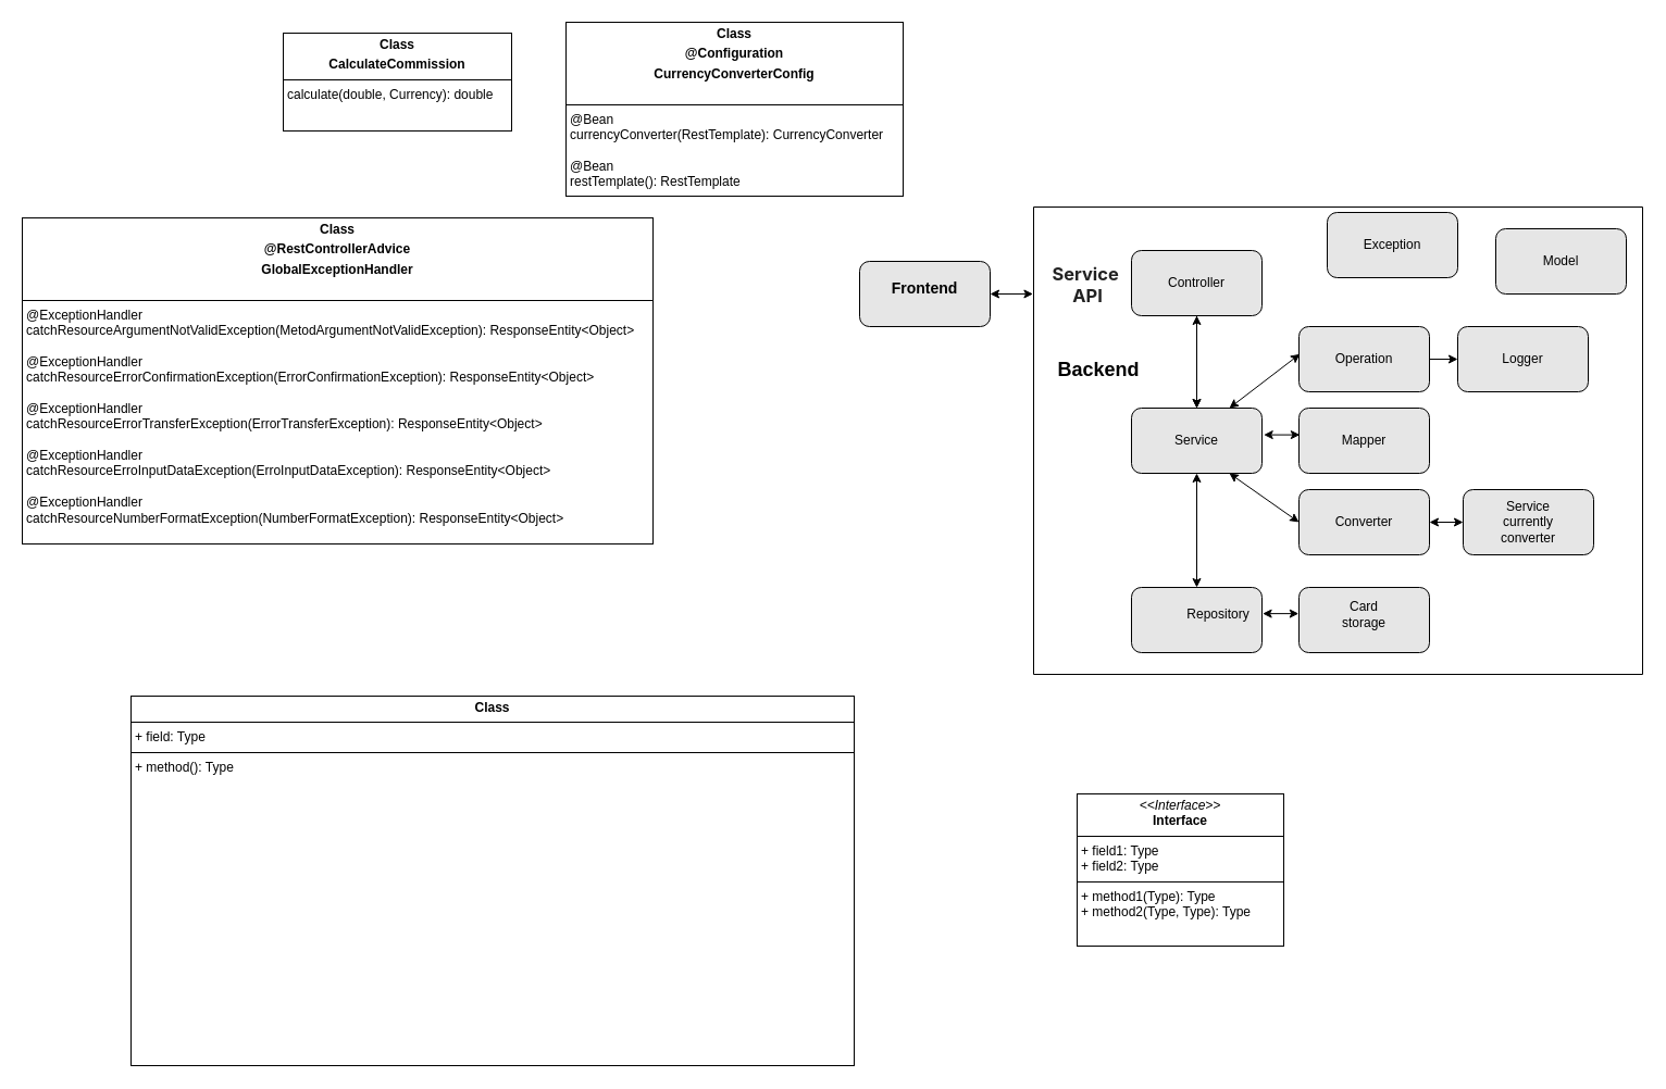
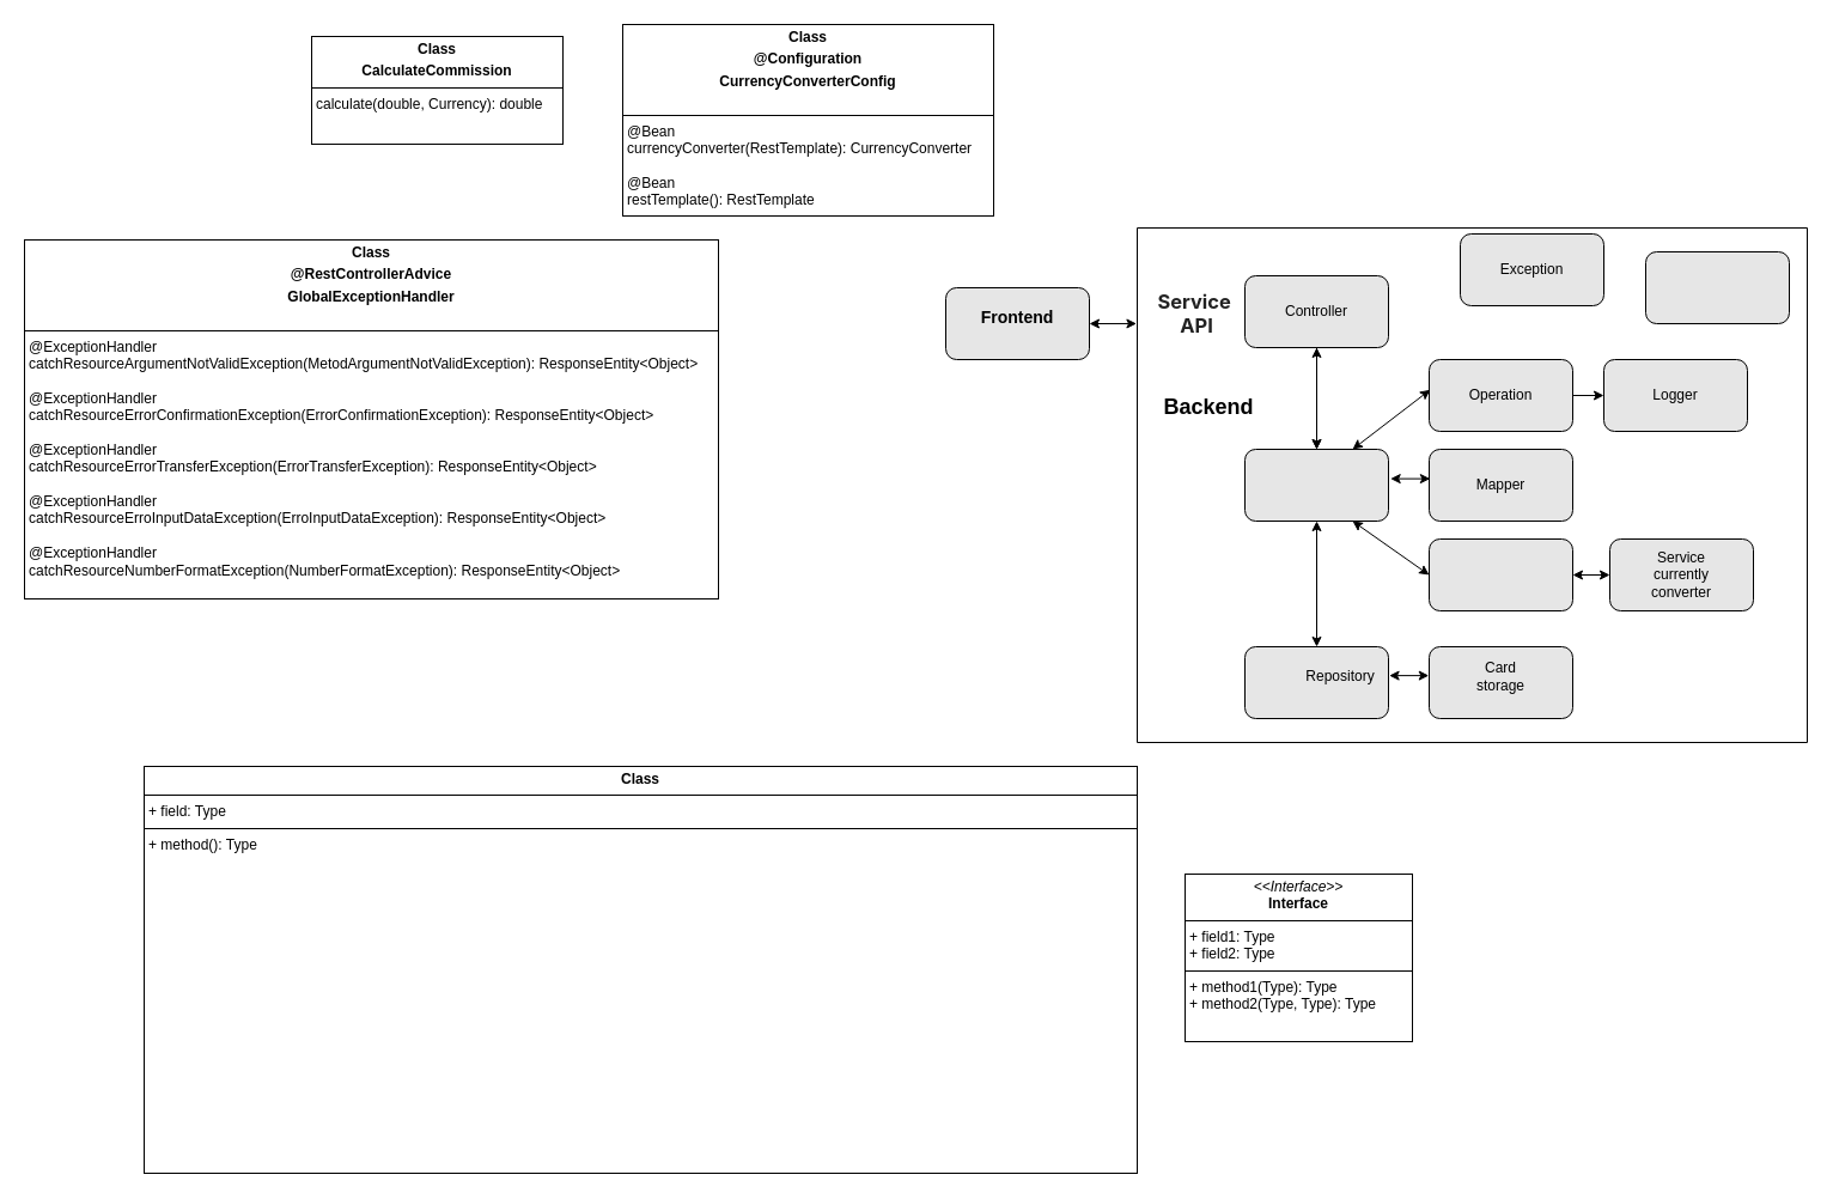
  <mxCell id="0" />
  <mxCell id="1" parent="0" />
  <mxCell id="2" value="" style="rounded=1;whiteSpace=wrap;html=1;fillColor=#E6E6E6;" parent="1" vertex="1"><mxGeometry x="790" y="240" width="120" height="60" as="geometry" /></mxCell>
  <mxCell id="3" value="&lt;b&gt;&lt;font style=&quot;font-size: 14px;&quot;&gt;Frontend&lt;/font&gt;&lt;/b&gt;" style="text;html=1;align=center;verticalAlign=middle;whiteSpace=wrap;rounded=0;" parent="1" vertex="1"><mxGeometry x="820" y="250" width="60" height="30" as="geometry" /></mxCell>
  <mxCell id="4" value="" style="swimlane;startSize=0;fillColor=#999999;" parent="1" vertex="1"><mxGeometry x="950" y="190" width="560" height="430" as="geometry" /></mxCell>
  <mxCell id="5" value="&lt;b&gt;&lt;font style=&quot;font-size: 18px;&quot;&gt;Backend&lt;/font&gt;&lt;/b&gt;" style="text;html=1;align=center;verticalAlign=middle;whiteSpace=wrap;rounded=0;" parent="4" vertex="1"><mxGeometry x="30" y="135" width="60" height="30" as="geometry" /></mxCell>
  <mxCell id="6" value="" style="rounded=1;whiteSpace=wrap;html=1;fillColor=#E6E6E6;" parent="4" vertex="1"><mxGeometry x="90" y="40" width="120" height="60" as="geometry" /></mxCell>
  <mxCell id="7" style="edgeStyle=orthogonalEdgeStyle;rounded=0;orthogonalLoop=1;jettySize=auto;html=1;exitX=0.5;exitY=1;exitDx=0;exitDy=0;entryX=0.5;entryY=1;entryDx=0;entryDy=0;" parent="4" source="8" target="8" edge="1"><mxGeometry relative="1" as="geometry" /></mxCell>
  <mxCell id="8" value="" style="rounded=1;whiteSpace=wrap;html=1;fillColor=#E6E6E6;" parent="4" vertex="1"><mxGeometry x="90" y="185" width="120" height="60" as="geometry" /></mxCell>
  <mxCell id="9" value="" style="rounded=1;whiteSpace=wrap;html=1;fillColor=#E6E6E6;" parent="4" vertex="1"><mxGeometry x="90" y="350" width="120" height="60" as="geometry" /></mxCell>
  <mxCell id="10" value="Controller" style="text;html=1;align=center;verticalAlign=middle;whiteSpace=wrap;rounded=0;" parent="4" vertex="1"><mxGeometry x="120" y="55" width="60" height="30" as="geometry" /></mxCell>
- <mxCell id="11" value="Service" style="text;html=1;align=center;verticalAlign=middle;whiteSpace=wrap;rounded=0;" parent="4" vertex="1"><mxGeometry x="120" y="195" width="60" height="40" as="geometry" /></mxCell>
  <mxCell id="12" value="Repository" style="text;html=1;align=center;verticalAlign=middle;whiteSpace=wrap;rounded=0;" parent="4" vertex="1"><mxGeometry x="140" y="360" width="60" height="30" as="geometry" /></mxCell>
  <mxCell id="13" value="" style="rounded=1;whiteSpace=wrap;html=1;fillColor=#E6E6E6;" parent="4" vertex="1"><mxGeometry x="390" y="110" width="120" height="60" as="geometry" /></mxCell>
  <mxCell id="14" style="edgeStyle=orthogonalEdgeStyle;rounded=0;orthogonalLoop=1;jettySize=auto;html=1;exitX=1;exitY=0.5;exitDx=0;exitDy=0;entryX=0;entryY=0.5;entryDx=0;entryDy=0;" parent="4" source="15" target="13" edge="1"><mxGeometry relative="1" as="geometry" /></mxCell>
  <mxCell id="15" value="" style="rounded=1;whiteSpace=wrap;html=1;fillColor=#E6E6E6;" parent="4" vertex="1"><mxGeometry x="244" y="110" width="120" height="60" as="geometry" /></mxCell>
  <mxCell id="16" value="" style="rounded=1;whiteSpace=wrap;html=1;fillColor=#E6E6E6;" parent="4" vertex="1"><mxGeometry x="425" y="20" width="120" height="60" as="geometry" /></mxCell>
  <mxCell id="17" value="" style="rounded=1;whiteSpace=wrap;html=1;fillColor=#E6E6E6;" parent="4" vertex="1"><mxGeometry x="244" y="185" width="120" height="60" as="geometry" /></mxCell>
  <mxCell id="18" value="" style="rounded=1;whiteSpace=wrap;html=1;fillColor=#E6E6E6;" parent="4" vertex="1"><mxGeometry x="244" y="260" width="120" height="60" as="geometry" /></mxCell>
  <mxCell id="19" value="Operation" style="text;html=1;align=center;verticalAlign=middle;whiteSpace=wrap;rounded=0;" parent="4" vertex="1"><mxGeometry x="274" y="125" width="60" height="30" as="geometry" /></mxCell>
- <mxCell id="20" value="Model" style="text;html=1;align=center;verticalAlign=middle;whiteSpace=wrap;rounded=0;" parent="4" vertex="1"><mxGeometry x="455" y="35" width="60" height="30" as="geometry" /></mxCell>
  <mxCell id="21" value="Mapper" style="text;html=1;align=center;verticalAlign=middle;whiteSpace=wrap;rounded=0;" parent="4" vertex="1"><mxGeometry x="274" y="200" width="60" height="30" as="geometry" /></mxCell>
  <mxCell id="22" value="Logger" style="text;html=1;align=center;verticalAlign=middle;whiteSpace=wrap;rounded=0;" parent="4" vertex="1"><mxGeometry x="425" y="125" width="50" height="30" as="geometry" /></mxCell>
- <mxCell id="23" value="Converter" style="text;html=1;align=center;verticalAlign=middle;whiteSpace=wrap;rounded=0;" parent="4" vertex="1"><mxGeometry x="274" y="275" width="60" height="30" as="geometry" /></mxCell>
  <mxCell id="24" value="Exception" style="rounded=1;whiteSpace=wrap;html=1;fillColor=#E6E6E6;" parent="4" vertex="1"><mxGeometry x="270" y="5" width="120" height="60" as="geometry" /></mxCell>
  <mxCell id="25" value="" style="rounded=1;whiteSpace=wrap;html=1;fillColor=#E6E6E6;" parent="4" vertex="1"><mxGeometry x="244" y="350" width="120" height="60" as="geometry" /></mxCell>
  <mxCell id="26" value="Card storage" style="text;html=1;align=center;verticalAlign=middle;whiteSpace=wrap;rounded=0;" parent="4" vertex="1"><mxGeometry x="274" y="360" width="60" height="30" as="geometry" /></mxCell>
  <mxCell id="27" value="" style="endArrow=classic;html=1;rounded=0;exitX=0.5;exitY=1;exitDx=0;exitDy=0;entryX=0.5;entryY=0;entryDx=0;entryDy=0;" parent="4" source="6" target="8" edge="1"><mxGeometry width="50" height="50" relative="1" as="geometry"><mxPoint x="180" y="250" as="sourcePoint" /><mxPoint x="230" y="200" as="targetPoint" /></mxGeometry></mxCell>
  <mxCell id="28" value="" style="rounded=1;whiteSpace=wrap;html=1;fillColor=#E6E6E6;" parent="4" vertex="1"><mxGeometry x="395" y="260" width="120" height="60" as="geometry" /></mxCell>
  <mxCell id="29" value="Service currently converter" style="text;html=1;align=center;verticalAlign=middle;whiteSpace=wrap;rounded=0;" parent="4" vertex="1"><mxGeometry x="425" y="275" width="60" height="30" as="geometry" /></mxCell>
  <mxCell id="30" value="&lt;b&gt;&lt;br&gt;&lt;span style=&quot;color: rgb(34, 34, 34); font-family: DDG_ProximaNova, DDG_ProximaNova_UI_0, DDG_ProximaNova_UI_1, DDG_ProximaNova_UI_2, DDG_ProximaNova_UI_3, DDG_ProximaNova_UI_4, DDG_ProximaNova_UI_5, DDG_ProximaNova_UI_6, &amp;quot;Proxima Nova&amp;quot;, -apple-system, BlinkMacSystemFont, &amp;quot;Segoe UI&amp;quot;, Roboto, Oxygen-Sans, Ubuntu, Cantarell, &amp;quot;Helvetica Neue&amp;quot;, Arial, &amp;quot;Noto Sans&amp;quot;, sans-serif, sans-serif, DDG_ProximaNova, DDG_ProximaNova_UI_0, DDG_ProximaNova_UI_1, DDG_ProximaNova_UI_2, DDG_ProximaNova_UI_3, DDG_ProximaNova_UI_4, DDG_ProximaNova_UI_5, DDG_ProximaNova_UI_6, &amp;quot;Proxima Nova&amp;quot;, -apple-system, BlinkMacSystemFont, &amp;quot;Segoe UI&amp;quot;, Roboto, Oxygen-Sans, Ubuntu, Cantarell, &amp;quot;Helvetica Neue&amp;quot;, Arial, &amp;quot;Noto Sans&amp;quot;, sans-serif; font-size: 16.457px; font-style: normal; font-variant-ligatures: normal; font-variant-caps: normal; letter-spacing: normal; orphans: 2; text-align: start; text-indent: 0px; text-transform: none; widows: 2; word-spacing: 0px; -webkit-text-stroke-width: 0px; white-space: break-spaces; background-color: rgb(255, 255, 255); text-decoration-thickness: initial; text-decoration-style: initial; text-decoration-color: initial; float: none; display: inline !important;&quot;&gt;Service API&lt;/span&gt;&lt;br&gt;&lt;/b&gt;" style="text;html=1;align=center;verticalAlign=middle;whiteSpace=wrap;rounded=0;" parent="4" vertex="1"><mxGeometry x="20" y="40" width="60" height="50" as="geometry" /></mxCell>
  <mxCell id="31" value="" style="endArrow=classic;startArrow=classic;html=1;rounded=0;exitX=0.5;exitY=0;exitDx=0;exitDy=0;entryX=0.5;entryY=1;entryDx=0;entryDy=0;" parent="4" source="8" target="6" edge="1"><mxGeometry width="50" height="50" relative="1" as="geometry"><mxPoint x="170" y="250" as="sourcePoint" /><mxPoint x="220" y="200" as="targetPoint" /></mxGeometry></mxCell>
  <mxCell id="32" value="" style="endArrow=classic;startArrow=classic;html=1;rounded=0;exitX=0.5;exitY=0;exitDx=0;exitDy=0;entryX=0.5;entryY=1;entryDx=0;entryDy=0;" parent="4" source="9" target="8" edge="1"><mxGeometry width="50" height="50" relative="1" as="geometry"><mxPoint x="170" y="250" as="sourcePoint" /><mxPoint x="220" y="200" as="targetPoint" /></mxGeometry></mxCell>
  <mxCell id="33" value="" style="endArrow=classic;startArrow=classic;html=1;rounded=0;exitX=0.75;exitY=0;exitDx=0;exitDy=0;entryX=0.007;entryY=0.421;entryDx=0;entryDy=0;entryPerimeter=0;" parent="4" source="8" target="15" edge="1"><mxGeometry width="50" height="50" relative="1" as="geometry"><mxPoint x="170" y="250" as="sourcePoint" /><mxPoint x="220" y="200" as="targetPoint" /></mxGeometry></mxCell>
  <mxCell id="34" value="" style="endArrow=classic;startArrow=classic;html=1;rounded=0;entryX=0.007;entryY=0.41;entryDx=0;entryDy=0;entryPerimeter=0;exitX=1.014;exitY=0.41;exitDx=0;exitDy=0;exitPerimeter=0;" parent="4" source="8" target="17" edge="1"><mxGeometry width="50" height="50" relative="1" as="geometry"><mxPoint x="170" y="250" as="sourcePoint" /><mxPoint x="220" y="200" as="targetPoint" /></mxGeometry></mxCell>
  <mxCell id="35" value="" style="endArrow=classic;startArrow=classic;html=1;rounded=0;exitX=-0.002;exitY=0.402;exitDx=0;exitDy=0;exitPerimeter=0;entryX=1.005;entryY=0.402;entryDx=0;entryDy=0;entryPerimeter=0;" parent="4" source="25" target="9" edge="1"><mxGeometry width="50" height="50" relative="1" as="geometry"><mxPoint x="170" y="250" as="sourcePoint" /><mxPoint x="220" y="200" as="targetPoint" /></mxGeometry></mxCell>
  <mxCell id="36" value="" style="endArrow=classic;startArrow=classic;html=1;rounded=0;exitX=0;exitY=0.5;exitDx=0;exitDy=0;entryX=0.75;entryY=1;entryDx=0;entryDy=0;" parent="4" source="18" target="8" edge="1"><mxGeometry width="50" height="50" relative="1" as="geometry"><mxPoint x="170" y="250" as="sourcePoint" /><mxPoint x="220" y="200" as="targetPoint" /></mxGeometry></mxCell>
  <mxCell id="37" value="" style="endArrow=classic;startArrow=classic;html=1;rounded=0;exitX=1;exitY=0.5;exitDx=0;exitDy=0;" parent="4" source="18" target="28" edge="1"><mxGeometry width="50" height="50" relative="1" as="geometry"><mxPoint x="170" y="250" as="sourcePoint" /><mxPoint x="220" y="200" as="targetPoint" /></mxGeometry></mxCell>
  <mxCell id="38" value="" style="endArrow=classic;startArrow=classic;html=1;rounded=0;exitX=1;exitY=0.5;exitDx=0;exitDy=0;entryX=-0.001;entryY=0.186;entryDx=0;entryDy=0;entryPerimeter=0;" parent="1" source="2" target="4" edge="1"><mxGeometry width="50" height="50" relative="1" as="geometry"><mxPoint x="1120" y="440" as="sourcePoint" /><mxPoint x="1170" y="390" as="targetPoint" /></mxGeometry></mxCell>
  <mxCell id="39" value="&lt;p style=&quot;margin:0px;margin-top:4px;text-align:center;&quot;&gt;&lt;b&gt;Class&lt;/b&gt;&lt;/p&gt;&lt;p style=&quot;margin:0px;margin-top:4px;text-align:center;&quot;&gt;&lt;b&gt;CalculateCommission&lt;/b&gt;&lt;/p&gt;&lt;hr size=&quot;1&quot; style=&quot;border-style:solid;&quot;&gt;&lt;p style=&quot;margin:0px;margin-left:4px;&quot;&gt;&lt;/p&gt;&lt;p style=&quot;margin:0px;margin-left:4px;&quot;&gt;calculate(double, Currency): double&lt;/p&gt;" style="verticalAlign=top;align=left;overflow=fill;html=1;whiteSpace=wrap;" parent="1" vertex="1"><mxGeometry x="260" y="30" width="210" height="90" as="geometry" /></mxCell>
  <mxCell id="40" value="&lt;p style=&quot;margin:0px;margin-top:4px;text-align:center;&quot;&gt;&lt;i&gt;&amp;lt;&amp;lt;Interface&amp;gt;&amp;gt;&lt;/i&gt;&lt;br/&gt;&lt;b&gt;Interface&lt;/b&gt;&lt;/p&gt;&lt;hr size=&quot;1&quot; style=&quot;border-style:solid;&quot;/&gt;&lt;p style=&quot;margin:0px;margin-left:4px;&quot;&gt;+ field1: Type&lt;br/&gt;+ field2: Type&lt;/p&gt;&lt;hr size=&quot;1&quot; style=&quot;border-style:solid;&quot;/&gt;&lt;p style=&quot;margin:0px;margin-left:4px;&quot;&gt;+ method1(Type): Type&lt;br/&gt;+ method2(Type, Type): Type&lt;/p&gt;" style="verticalAlign=top;align=left;overflow=fill;html=1;whiteSpace=wrap;" parent="1" vertex="1"><mxGeometry x="990" y="730" width="190" height="140" as="geometry" /></mxCell>
  <mxCell id="41" value="&lt;p style=&quot;margin:0px;margin-top:4px;text-align:center;&quot;&gt;&lt;b&gt;Class&lt;/b&gt;&lt;/p&gt;&lt;p style=&quot;margin:0px;margin-top:4px;text-align:center;&quot;&gt;&lt;b style=&quot;background-color: transparent; color: light-dark(rgb(0, 0, 0), rgb(255, 255, 255));&quot;&gt;@Configuration&lt;/b&gt;&lt;/p&gt;&lt;p style=&quot;margin:0px;margin-top:4px;text-align:center;&quot;&gt;&lt;b&gt;CurrencyConverterConfig&lt;/b&gt;&lt;/p&gt;&lt;p style=&quot;margin:0px;margin-left:4px;&quot;&gt;&lt;br&gt;&lt;/p&gt;&lt;hr size=&quot;1&quot; style=&quot;border-style:solid;&quot;&gt;&lt;p style=&quot;margin:0px;margin-left:4px;&quot;&gt;@Bean&lt;/p&gt;&lt;p style=&quot;margin:0px;margin-left:4px;&quot;&gt;currencyConverter(RestTemplate): CurrencyConverter&lt;/p&gt;&lt;p style=&quot;margin:0px;margin-left:4px;&quot;&gt;&lt;br&gt;&lt;/p&gt;&lt;p style=&quot;margin:0px;margin-left:4px;&quot;&gt;@Bean&lt;/p&gt;&lt;p style=&quot;margin:0px;margin-left:4px;&quot;&gt;restTemplate(): RestTemplate&lt;/p&gt;" style="verticalAlign=top;align=left;overflow=fill;html=1;whiteSpace=wrap;" vertex="1" parent="1"><mxGeometry x="520" y="20" width="310" height="160" as="geometry" /></mxCell>
  <mxCell id="42" value="&lt;p style=&quot;margin:0px;margin-top:4px;text-align:center;&quot;&gt;&lt;b&gt;Class&lt;/b&gt;&lt;/p&gt;&lt;p style=&quot;margin:0px;margin-top:4px;text-align:center;&quot;&gt;&lt;b&gt;@RestControllerAdvice&lt;/b&gt;&lt;/p&gt;&lt;p style=&quot;margin:0px;margin-top:4px;text-align:center;&quot;&gt;&lt;b&gt;GlobalExceptionHandler&lt;/b&gt;&lt;/p&gt;&lt;p style=&quot;margin:0px;margin-left:4px;&quot;&gt;&lt;br&gt;&lt;/p&gt;&lt;hr size=&quot;1&quot; style=&quot;border-style:solid;&quot;&gt;&lt;p style=&quot;margin:0px;margin-left:4px;&quot;&gt;@ExceptionHandler&lt;/p&gt;&lt;p style=&quot;margin:0px;margin-left:4px;&quot;&gt;catchResourceArgumentNotValidException(MetodArgumentNotValidException): ResponseEntity&amp;lt;Object&amp;gt;&lt;/p&gt;&lt;p style=&quot;margin:0px;margin-left:4px;&quot;&gt;&lt;br&gt;&lt;/p&gt;&lt;p style=&quot;margin:0px;margin-left:4px;&quot;&gt;@ExceptionHandler&lt;/p&gt;&lt;p style=&quot;margin:0px;margin-left:4px;&quot;&gt;catchResourceErrorConfirmationException(ErrorConfirmationException): ResponseEntity&amp;lt;Object&amp;gt;&lt;/p&gt;&lt;p style=&quot;margin:0px;margin-left:4px;&quot;&gt;&lt;br&gt;&lt;/p&gt;&lt;p style=&quot;margin:0px;margin-left:4px;&quot;&gt;@ExceptionHandler&lt;/p&gt;&lt;p style=&quot;margin:0px;margin-left:4px;&quot;&gt;catchResourceErrorTransferException(ErrorTransferException): ResponseEntity&amp;lt;Object&amp;gt;&lt;/p&gt;&lt;p style=&quot;margin:0px;margin-left:4px;&quot;&gt;&lt;br&gt;&lt;/p&gt;&lt;p style=&quot;margin:0px;margin-left:4px;&quot;&gt;@ExceptionHandler&lt;/p&gt;&lt;p style=&quot;margin:0px;margin-left:4px;&quot;&gt;catchResourceErroInputDataException(ErroInputDataException): ResponseEntity&amp;lt;Object&amp;gt;&lt;/p&gt;&lt;p style=&quot;margin:0px;margin-left:4px;&quot;&gt;&lt;br&gt;&lt;/p&gt;&lt;p style=&quot;margin:0px;margin-left:4px;&quot;&gt;&lt;span style=&quot;background-color: transparent; color: light-dark(rgb(0, 0, 0), rgb(255, 255, 255));&quot;&gt;@ExceptionHandler&lt;/span&gt;&lt;/p&gt;&lt;p style=&quot;margin:0px;margin-left:4px;&quot;&gt;catchResourceNumberFormatException(NumberFormatException): ResponseEntity&amp;lt;Object&amp;gt;&lt;/p&gt;&lt;p style=&quot;margin:0px;margin-left:4px;&quot;&gt;&lt;br&gt;&lt;/p&gt;" style="verticalAlign=top;align=left;overflow=fill;html=1;whiteSpace=wrap;" vertex="1" parent="1"><mxGeometry x="20" width="580" height="300" as="geometry" y="200" /></mxCell>
- <mxCell id="43" value="&lt;p style=&quot;margin:0px;margin-top:4px;text-align:center;&quot;&gt;&lt;b&gt;Class&lt;/b&gt;&lt;/p&gt;&lt;hr size=&quot;1&quot; style=&quot;border-style:solid;&quot;/&gt;&lt;p style=&quot;margin:0px;margin-left:4px;&quot;&gt;+ field: Type&lt;/p&gt;&lt;hr size=&quot;1&quot; style=&quot;border-style:solid;&quot;/&gt;&lt;p style=&quot;margin:0px;margin-left:4px;&quot;&gt;+ method(): Type&lt;/p&gt;" style="verticalAlign=top;align=left;overflow=fill;html=1;whiteSpace=wrap;" vertex="1" parent="1"><mxGeometry x="120" y="640" width="665" height="340" as="geometry" /></mxCell>
+ <mxCell id="43" value="&lt;p style=&quot;margin:0px;margin-top:4px;text-align:center;&quot;&gt;&lt;b&gt;Class&lt;/b&gt;&lt;/p&gt;&lt;hr size=&quot;1&quot; style=&quot;border-style:solid;&quot;/&gt;&lt;p style=&quot;margin:0px;margin-left:4px;&quot;&gt;+ field: Type&lt;/p&gt;&lt;hr size=&quot;1&quot; style=&quot;border-style:solid;&quot;/&gt;&lt;p style=&quot;margin:0px;margin-left:4px;&quot;&gt;+ method(): Type&lt;/p&gt;" style="verticalAlign=top;align=left;overflow=fill;html=1;whiteSpace=wrap;" vertex="1" parent="1"><mxGeometry x="120" y="640" width="830" height="340" as="geometry" /></mxCell>
